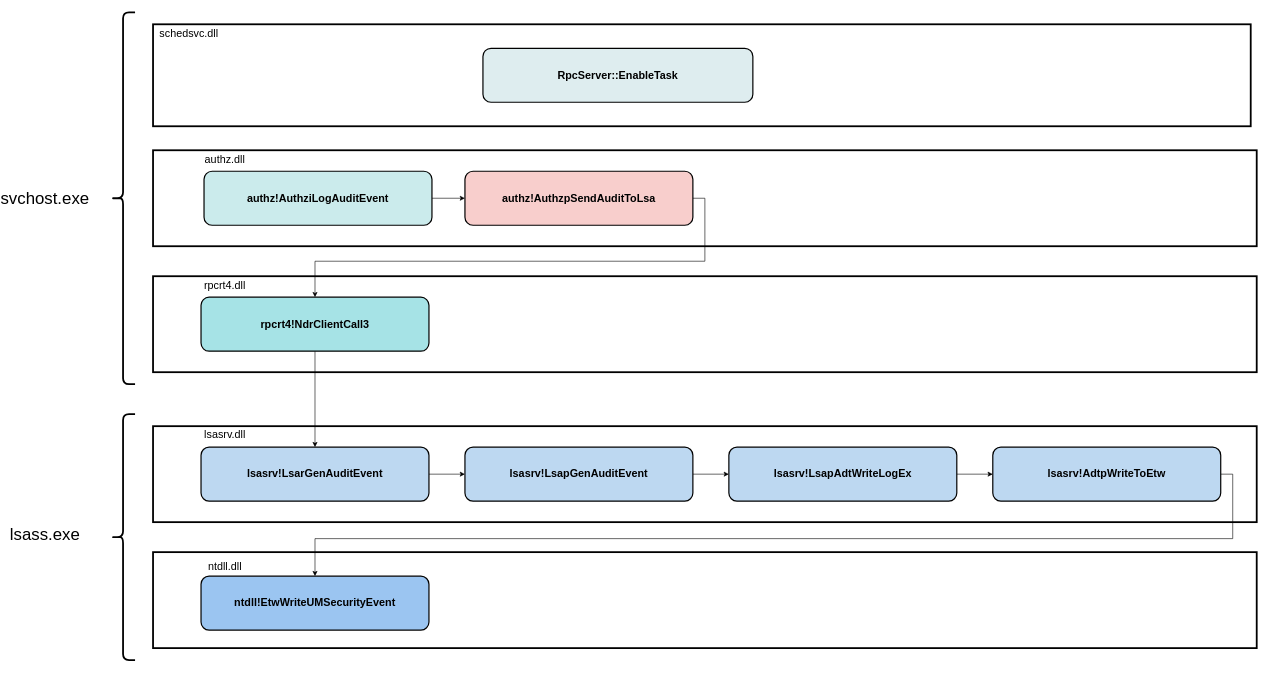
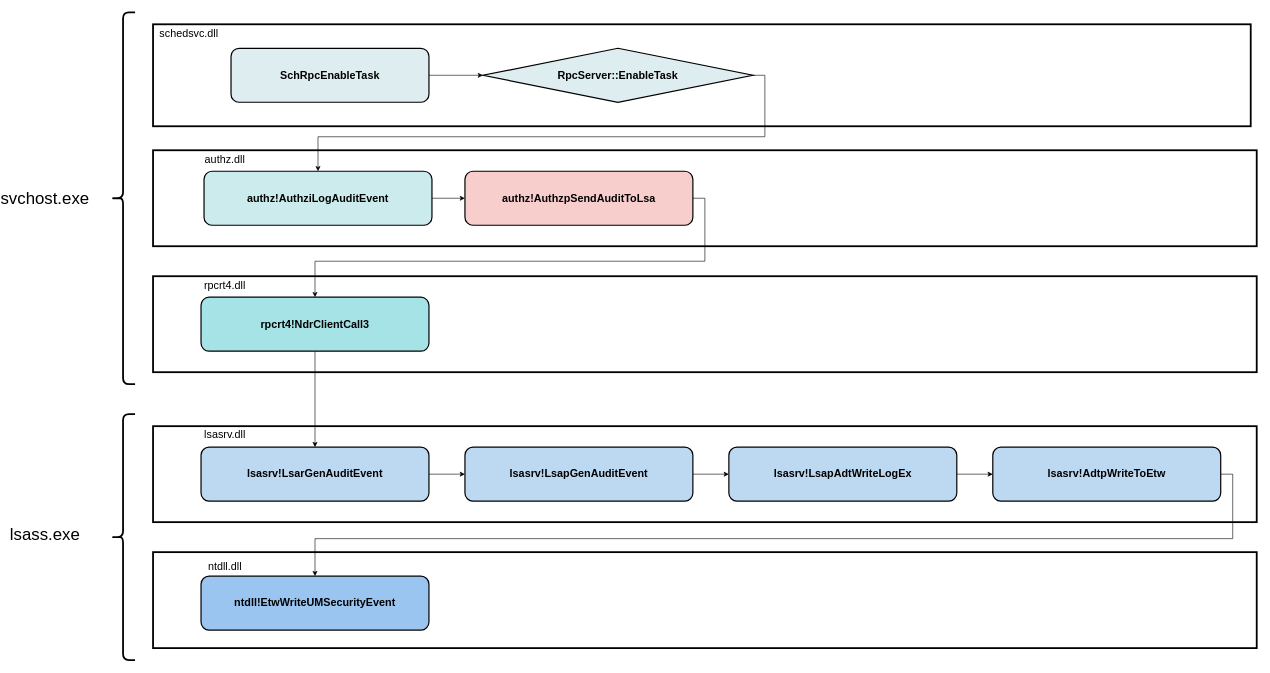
  <mxCell id="0" />
  <mxCell id="1" parent="0" />
  <mxCell id="2" value="" style="rounded=0;whiteSpace=wrap;html=1;fontSize=20;strokeWidth=3;" vertex="1" parent="1"><mxGeometry x="230" y="920" width="1840" height="160" as="geometry" /></mxCell>
  <mxCell id="3" value="" style="rounded=0;whiteSpace=wrap;html=1;fontSize=20;strokeWidth=3;" vertex="1" parent="1"><mxGeometry x="230" y="710" width="1840" height="160" as="geometry" /></mxCell>
  <mxCell id="4" value="" style="rounded=0;whiteSpace=wrap;html=1;fontSize=20;strokeWidth=3;" vertex="1" parent="1"><mxGeometry x="230" y="460" width="1840" height="160" as="geometry" /></mxCell>
  <mxCell id="5" value="" style="rounded=0;whiteSpace=wrap;html=1;fontSize=20;strokeWidth=3;" vertex="1" parent="1"><mxGeometry x="230" y="250" width="1840" height="160" as="geometry" /></mxCell>
  <mxCell id="6" value="&lt;font style=&quot;font-size: 28px;&quot;&gt;svchost.exe&lt;/font&gt;" style="text;html=1;strokeColor=none;fillColor=none;align=center;verticalAlign=middle;whiteSpace=wrap;rounded=0;" vertex="1" parent="1"><mxGeometry x="20" y="315" width="60" height="30" as="geometry" /></mxCell>
  <mxCell id="7" value="" style="shape=curlyBracket;whiteSpace=wrap;html=1;rounded=1;fontSize=20;strokeWidth=3;" vertex="1" parent="1"><mxGeometry x="160" y="20" width="40" height="620" as="geometry" /></mxCell>
  <mxCell id="8" value="" style="rounded=0;whiteSpace=wrap;html=1;fontSize=20;strokeWidth=3;" vertex="1" parent="1"><mxGeometry x="230" y="40" width="1830" height="170" as="geometry" /></mxCell>
  <mxCell id="9" value="&lt;font style=&quot;font-size: 18px;&quot;&gt;schedsvc.dll&lt;/font&gt;" style="text;html=1;strokeColor=none;fillColor=none;align=center;verticalAlign=middle;whiteSpace=wrap;rounded=0;" vertex="1" parent="1"><mxGeometry x="260" y="40" width="60" height="30" as="geometry" /></mxCell>
- <mxCell id="11" value="&lt;b&gt;RpcServer::EnableTask&lt;/b&gt;" style="rounded=1;whiteSpace=wrap;html=1;fontSize=18;strokeWidth=2;fillColor=#DEEDEF;" vertex="1" parent="1"><mxGeometry x="780" y="80" width="450" height="90" as="geometry" /></mxCell>
+ <mxCell id="10" style="edgeStyle=orthogonalEdgeStyle;rounded=0;orthogonalLoop=1;jettySize=auto;html=1;exitX=1;exitY=0.5;exitDx=0;exitDy=0;entryX=0.5;entryY=0;entryDx=0;entryDy=0;" edge="1" parent="1" source="11" target="18"><mxGeometry relative="1" as="geometry" /></mxCell>
+ <mxCell id="11" value="&lt;b&gt;RpcServer::EnableTask&lt;/b&gt;" style="rhombus;whiteSpace=wrap;html=1;fontSize=18;strokeWidth=2;fillColor=#DEEDEF;" vertex="1" parent="1"><mxGeometry x="780" y="80" width="450" height="90" as="geometry" /></mxCell>
+ <mxCell id="12" style="edgeStyle=orthogonalEdgeStyle;rounded=0;orthogonalLoop=1;jettySize=auto;html=1;entryX=0;entryY=0.5;entryDx=0;entryDy=0;" edge="1" parent="1" source="13" target="11"><mxGeometry relative="1" as="geometry" /></mxCell>
+ <mxCell id="13" value="&lt;b&gt;SchRpcEnableTask&lt;/b&gt;" style="rounded=1;whiteSpace=wrap;html=1;fontSize=18;strokeWidth=2;fillColor=#DEEDEF;" vertex="1" parent="1"><mxGeometry x="360" y="80" width="330" height="90" as="geometry" /></mxCell>
  <mxCell id="14" value="&lt;font style=&quot;font-size: 18px;&quot;&gt;authz.dll&lt;/font&gt;" style="text;html=1;strokeColor=none;fillColor=none;align=center;verticalAlign=middle;whiteSpace=wrap;rounded=0;" vertex="1" parent="1"><mxGeometry x="320" y="250" width="60" height="30" as="geometry" /></mxCell>
  <mxCell id="15" style="edgeStyle=orthogonalEdgeStyle;rounded=0;orthogonalLoop=1;jettySize=auto;html=1;exitX=1;exitY=0.5;exitDx=0;exitDy=0;entryX=0.5;entryY=0;entryDx=0;entryDy=0;" edge="1" parent="1" source="16" target="21"><mxGeometry relative="1" as="geometry" /></mxCell>
  <mxCell id="16" value="&lt;b&gt;authz!AuthzpSendAuditToLsa&lt;/b&gt;" style="rounded=1;whiteSpace=wrap;html=1;fontSize=18;strokeWidth=2;fillColor=#f8cecc;" vertex="1" parent="1"><mxGeometry x="750" y="285" width="380" height="90" as="geometry" /></mxCell>
  <mxCell id="17" style="edgeStyle=orthogonalEdgeStyle;rounded=0;orthogonalLoop=1;jettySize=auto;html=1;entryX=0;entryY=0.5;entryDx=0;entryDy=0;" edge="1" parent="1" source="18" target="16"><mxGeometry relative="1" as="geometry" /></mxCell>
  <mxCell id="18" value="&lt;b&gt;authz!AuthziLogAuditEvent&lt;/b&gt;" style="rounded=1;whiteSpace=wrap;html=1;fontSize=18;strokeWidth=2;fillColor=#CBEBEC;" vertex="1" parent="1"><mxGeometry x="315" y="285" width="380" height="90" as="geometry" /></mxCell>
  <mxCell id="19" value="&lt;font style=&quot;font-size: 18px;&quot;&gt;rpcrt4.dll&lt;/font&gt;" style="text;html=1;strokeColor=none;fillColor=none;align=center;verticalAlign=middle;whiteSpace=wrap;rounded=0;" vertex="1" parent="1"><mxGeometry x="320" y="460" width="60" height="30" as="geometry" /></mxCell>
  <mxCell id="20" style="edgeStyle=none;rounded=0;orthogonalLoop=1;jettySize=auto;html=1;exitX=0.5;exitY=1;exitDx=0;exitDy=0;entryX=0.5;entryY=0;entryDx=0;entryDy=0;" edge="1" parent="1" source="21" target="32"><mxGeometry relative="1" as="geometry" /></mxCell>
  <mxCell id="21" value="&lt;b&gt;rpcrt4!NdrClientCall3&lt;/b&gt;" style="rounded=1;whiteSpace=wrap;html=1;fontSize=18;strokeWidth=2;fillColor=#A6E3E6;" vertex="1" parent="1"><mxGeometry x="310" y="495" width="380" height="90" as="geometry" /></mxCell>
  <mxCell id="22" value="&lt;span style=&quot;font-size: 28px;&quot;&gt;lsass.exe&lt;/span&gt;" style="text;html=1;strokeColor=none;fillColor=none;align=center;verticalAlign=middle;whiteSpace=wrap;rounded=0;" vertex="1" parent="1"><mxGeometry x="20" y="875" width="60" height="30" as="geometry" /></mxCell>
  <mxCell id="23" value="" style="shape=curlyBracket;whiteSpace=wrap;html=1;rounded=1;fontSize=20;strokeWidth=3;" vertex="1" parent="1"><mxGeometry x="160" y="690" width="40" height="410" as="geometry" /></mxCell>
  <mxCell id="24" value="&lt;font style=&quot;font-size: 18px;&quot;&gt;lsasrv.dll&lt;/font&gt;" style="text;html=1;strokeColor=none;fillColor=none;align=center;verticalAlign=middle;whiteSpace=wrap;rounded=0;" vertex="1" parent="1"><mxGeometry x="320" y="710" width="60" height="30" as="geometry" /></mxCell>
  <mxCell id="25" style="edgeStyle=orthogonalEdgeStyle;rounded=0;orthogonalLoop=1;jettySize=auto;html=1;exitX=1;exitY=0.5;exitDx=0;exitDy=0;entryX=0.5;entryY=0;entryDx=0;entryDy=0;" edge="1" parent="1" source="26" target="34"><mxGeometry relative="1" as="geometry" /></mxCell>
  <mxCell id="26" value="&lt;b&gt;lsasrv!AdtpWriteToEtw&lt;/b&gt;" style="rounded=1;whiteSpace=wrap;html=1;fontSize=18;strokeWidth=2;fillColor=#BDD8F1;" vertex="1" parent="1"><mxGeometry x="1630" y="745" width="380" height="90" as="geometry" /></mxCell>
  <mxCell id="27" style="edgeStyle=none;rounded=0;orthogonalLoop=1;jettySize=auto;html=1;exitX=1;exitY=0.5;exitDx=0;exitDy=0;entryX=0;entryY=0.5;entryDx=0;entryDy=0;" edge="1" parent="1" source="28" target="26"><mxGeometry relative="1" as="geometry" /></mxCell>
  <mxCell id="28" value="&lt;b&gt;lsasrv!LsapAdtWriteLogEx&lt;/b&gt;" style="rounded=1;whiteSpace=wrap;html=1;fontSize=18;strokeWidth=2;fillColor=#BDD8F1;" vertex="1" parent="1"><mxGeometry x="1190" y="745" width="380" height="90" as="geometry" /></mxCell>
  <mxCell id="29" style="rounded=0;orthogonalLoop=1;jettySize=auto;html=1;exitX=1;exitY=0.5;exitDx=0;exitDy=0;entryX=0;entryY=0.5;entryDx=0;entryDy=0;" edge="1" parent="1" source="30" target="28"><mxGeometry relative="1" as="geometry" /></mxCell>
  <mxCell id="30" value="&lt;b&gt;lsasrv!LsapGenAuditEvent&lt;/b&gt;" style="rounded=1;whiteSpace=wrap;html=1;fontSize=18;strokeWidth=2;fillColor=#BDD8F1;" vertex="1" parent="1"><mxGeometry x="750" y="745" width="380" height="90" as="geometry" /></mxCell>
  <mxCell id="31" style="rounded=0;orthogonalLoop=1;jettySize=auto;html=1;exitX=1;exitY=0.5;exitDx=0;exitDy=0;entryX=0;entryY=0.5;entryDx=0;entryDy=0;" edge="1" parent="1" source="32" target="30"><mxGeometry relative="1" as="geometry" /></mxCell>
  <mxCell id="32" value="&lt;b&gt;lsasrv!LsarGenAuditEvent&lt;/b&gt;" style="rounded=1;whiteSpace=wrap;html=1;fontSize=18;strokeWidth=2;fillColor=#BDD8F1;" vertex="1" parent="1"><mxGeometry x="310" y="745" width="380" height="90" as="geometry" /></mxCell>
  <mxCell id="33" value="&lt;font style=&quot;font-size: 18px;&quot;&gt;ntdll.dll&lt;/font&gt;" style="text;html=1;strokeColor=none;fillColor=none;align=center;verticalAlign=middle;whiteSpace=wrap;rounded=0;" vertex="1" parent="1"><mxGeometry x="320" y="930" width="60" height="30" as="geometry" /></mxCell>
  <mxCell id="34" value="&lt;b&gt;ntdll!EtwWriteUMSecurityEvent&lt;/b&gt;" style="rounded=1;whiteSpace=wrap;html=1;fontSize=18;strokeWidth=2;fillColor=#9BC5F1;" vertex="1" parent="1"><mxGeometry x="310" y="960" width="380" height="90" as="geometry" /></mxCell>
